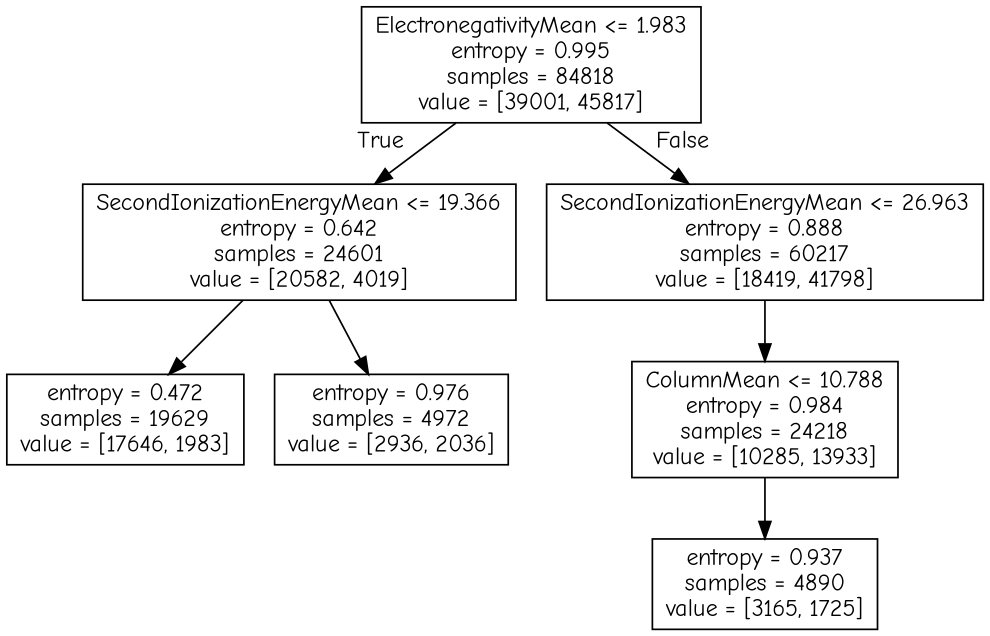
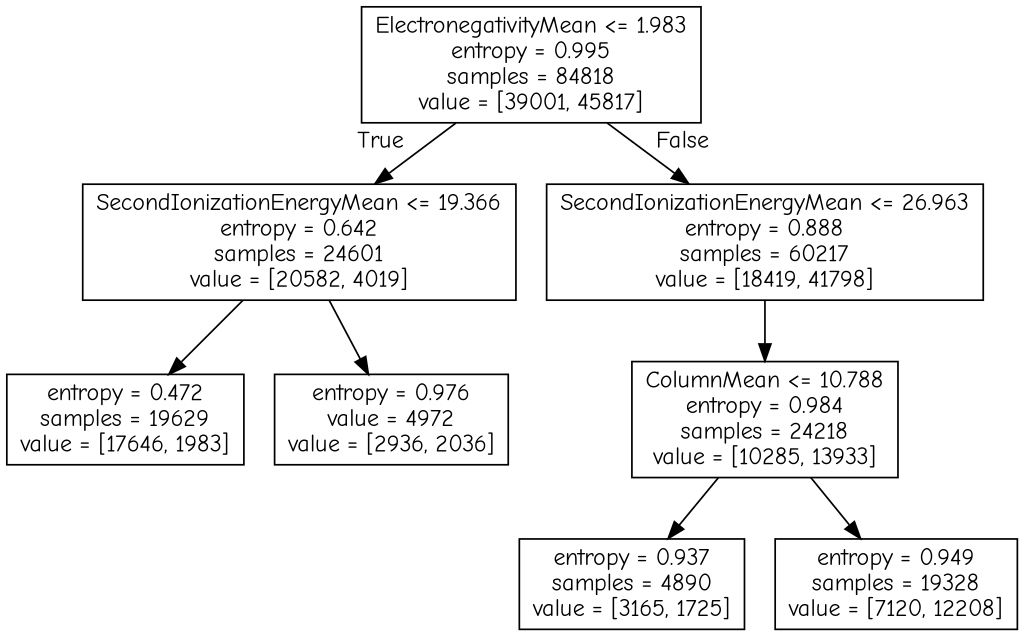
  digraph {
    fontname="Comic Neue"
    node [fontname="Comic Neue" shape=box]
    edge [fontname="Comic Neue"]
    n1 [label="ElectronegativityMean <= 1.983\nentropy = 0.995\nsamples = 84818\nvalue = [39001, 45817]"]
    n2 [label="SecondIonizationEnergyMean <= 19.366\nentropy = 0.642\nsamples = 24601\nvalue = [20582, 4019]"]
    n3 [label="SecondIonizationEnergyMean <= 26.963\nentropy = 0.888\nsamples = 60217\nvalue = [18419, 41798]"]
    n4 [label="entropy = 0.472\nsamples = 19629\nvalue = [17646, 1983]"]
-   n5 [label="entropy = 0.976\nsamples = 4972\nvalue = [2936, 2036]"]
+   n5 [label="entropy = 0.976\nvalue = 4972\nvalue = [2936, 2036]"]
    n6 [label="ColumnMean <= 10.788\nentropy = 0.984\nsamples = 24218\nvalue = [10285, 13933]"]
    n7 [label="entropy = 0.937\nsamples = 4890\nvalue = [3165, 1725]"]
+   n8 [label="entropy = 0.949\nsamples = 19328\nvalue = [7120, 12208]"]
    n1 -> n2 [headlabel=True labelangle=45 labeldistance=2.5]
    n1 -> n3 [headlabel=False labelangle=-45 labeldistance=2.5]
    n2 -> n4
    n2 -> n5
    n3 -> n6
    n6 -> n7
+   n6 -> n8
  }
